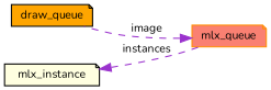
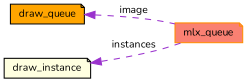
  digraph {
    fontname=Nunito
    rankdir=LR
    node [color=black fontname=Nunito fontsize=10 shape=note style=filled]
    edge [color=darkorchid3 dir=back fontname=Nunito fontsize=10 labelfontname=Helvetica labelfontsize=10 style=dashed]
    n1 [fillcolor=orange fontcolor=black height=0.2 label=draw_queue width=0.4]
    n2 [color=darkorange fillcolor=salmon height=0.2 label=mlx_queue width=0.4]
-   n3 [fillcolor=lightyellow height=0.2 label=mlx_instance width=0.4]
-   n2 -> n1 [label=" image"]
+   n3 [fillcolor=lightyellow height=0.2 label=draw_instance width=0.4]
+   n1 -> n2 [label=" image"]
    n3 -> n2 [label=" instances"]
  }
